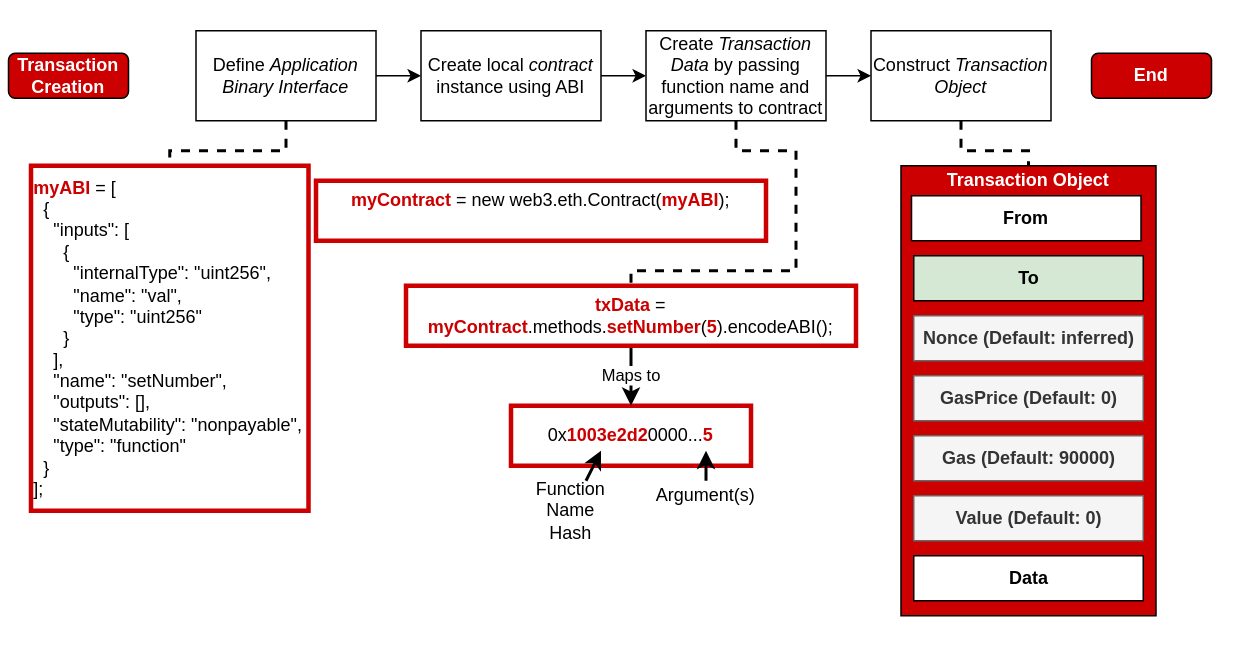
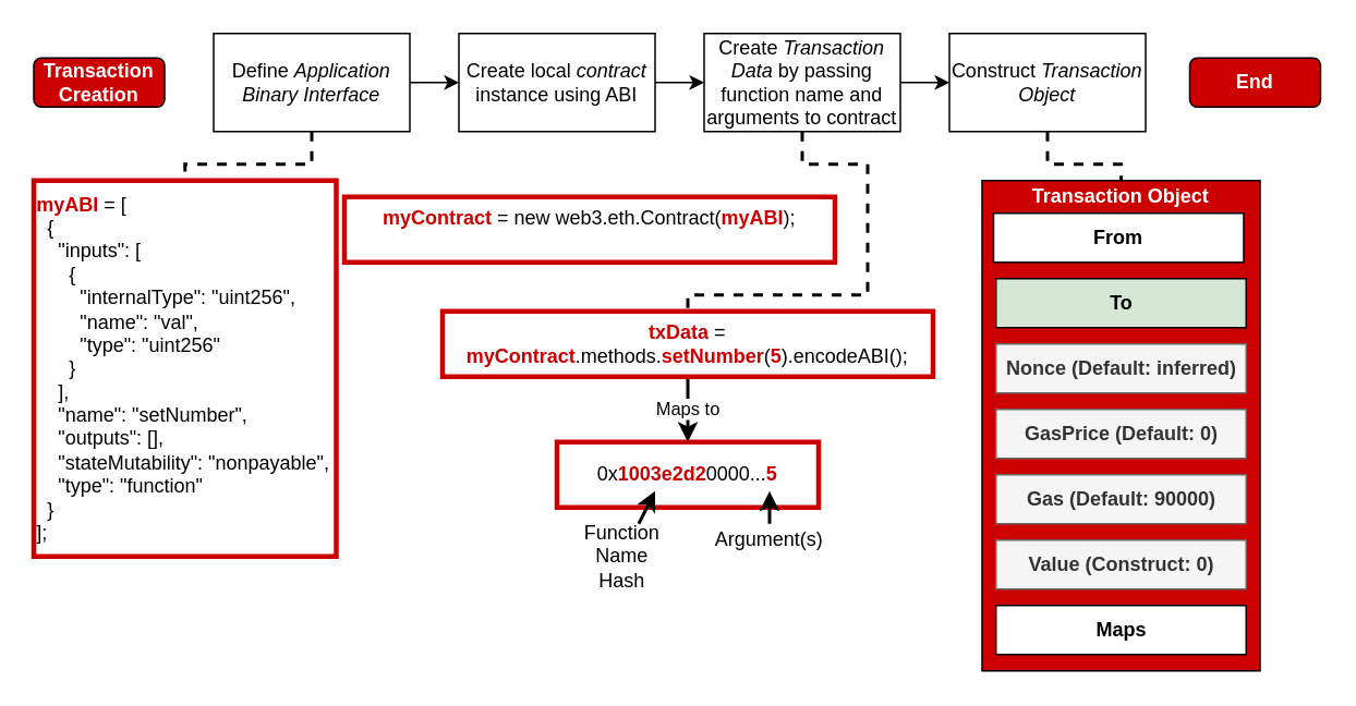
  <mxCell id="0" />
  <mxCell id="1" parent="0" />
- <mxCell id="2" value="Transaction Creation" style="rounded=1;whiteSpace=wrap;html=1;fontStyle=1;fillColor=#CC0000;fontColor=#FFFFFF;" vertex="1" parent="1"><mxGeometry x="5" y="35" width="80" height="30" as="geometry" /></mxCell>
+ <mxCell id="2" value="Transaction Creation" style="rounded=1;whiteSpace=wrap;html=1;fontStyle=1;fillColor=#CC0000;fontColor=#FFFFFF;" vertex="1" parent="1"><mxGeometry x="20" y="35" width="80" height="30" as="geometry" /></mxCell>
  <mxCell id="3" style="edgeStyle=orthogonalEdgeStyle;rounded=0;orthogonalLoop=1;jettySize=auto;html=1;exitX=0.5;exitY=1;exitDx=0;exitDy=0;entryX=0.5;entryY=0;entryDx=0;entryDy=0;fontColor=#FFFFFF;endArrow=none;endFill=0;dashed=1;strokeWidth=2;" edge="1" parent="1" source="5" target="14"><mxGeometry relative="1" as="geometry" /></mxCell>
  <mxCell id="4" style="edgeStyle=orthogonalEdgeStyle;rounded=0;orthogonalLoop=1;jettySize=auto;html=1;exitX=1;exitY=0.5;exitDx=0;exitDy=0;entryX=0;entryY=0.5;entryDx=0;entryDy=0;endArrow=classic;endFill=1;strokeWidth=1;fontColor=#FFFFFF;" edge="1" parent="1" source="5" target="7"><mxGeometry relative="1" as="geometry" /></mxCell>
  <mxCell id="5" value="Define &lt;i&gt;Application Binary Interface&lt;/i&gt;" style="rounded=0;whiteSpace=wrap;html=1;" vertex="1" parent="1"><mxGeometry x="130" y="20" width="120" height="60" as="geometry" /></mxCell>
  <mxCell id="6" style="edgeStyle=orthogonalEdgeStyle;rounded=0;orthogonalLoop=1;jettySize=auto;html=1;exitX=1;exitY=0.5;exitDx=0;exitDy=0;entryX=0;entryY=0.5;entryDx=0;entryDy=0;endArrow=classic;endFill=1;strokeWidth=1;fontColor=#FFFFFF;" edge="1" parent="1" source="7" target="10"><mxGeometry relative="1" as="geometry" /></mxCell>
  <mxCell id="7" value="Create local &lt;i&gt;contract &lt;/i&gt;instance using ABI" style="rounded=0;whiteSpace=wrap;html=1;" vertex="1" parent="1"><mxGeometry x="280" y="20" width="120" height="60" as="geometry" /></mxCell>
  <mxCell id="8" style="edgeStyle=orthogonalEdgeStyle;rounded=0;orthogonalLoop=1;jettySize=auto;html=1;exitX=0.5;exitY=1;exitDx=0;exitDy=0;entryX=0.5;entryY=0;entryDx=0;entryDy=0;dashed=1;endArrow=none;endFill=0;strokeWidth=2;fontColor=#FFFFFF;" edge="1" parent="1" source="10" target="18"><mxGeometry relative="1" as="geometry"><Array as="points"><mxPoint x="490" y="100" /><mxPoint x="530" y="100" /><mxPoint x="530" y="180" /><mxPoint x="420" y="180" /></Array></mxGeometry></mxCell>
  <mxCell id="9" style="edgeStyle=orthogonalEdgeStyle;rounded=0;orthogonalLoop=1;jettySize=auto;html=1;exitX=1;exitY=0.5;exitDx=0;exitDy=0;entryX=0;entryY=0.5;entryDx=0;entryDy=0;endArrow=classic;endFill=1;strokeWidth=1;fontColor=#FFFFFF;" edge="1" parent="1" source="10" target="12"><mxGeometry relative="1" as="geometry" /></mxCell>
  <mxCell id="10" value="Create &lt;i&gt;Transaction Data&lt;/i&gt; by passing function name and arguments to contract" style="rounded=0;whiteSpace=wrap;html=1;" vertex="1" parent="1"><mxGeometry x="430" y="20" width="120" height="60" as="geometry" /></mxCell>
  <mxCell id="11" style="edgeStyle=orthogonalEdgeStyle;rounded=0;orthogonalLoop=1;jettySize=auto;html=1;exitX=0.5;exitY=1;exitDx=0;exitDy=0;entryX=0.5;entryY=0;entryDx=0;entryDy=0;endArrow=none;endFill=0;strokeWidth=2;fontColor=#FFFFFF;dashed=1;" edge="1" parent="1" source="12" target="15"><mxGeometry relative="1" as="geometry" /></mxCell>
  <mxCell id="12" value="Construct &lt;i&gt;Transaction Object&lt;/i&gt;" style="rounded=0;whiteSpace=wrap;html=1;" vertex="1" parent="1"><mxGeometry x="580" y="20" width="120" height="60" as="geometry" /></mxCell>
  <mxCell id="13" value="End" style="rounded=1;whiteSpace=wrap;html=1;fontStyle=1;fillColor=#CC0000;fontColor=#FFFFFF;" vertex="1" parent="1"><mxGeometry x="727" y="35" width="80" height="30" as="geometry" /></mxCell>
  <mxCell id="14" value="&lt;div&gt;&lt;b&gt;&lt;font color=&quot;#cc0000&quot;&gt;myABI&lt;/font&gt;&lt;/b&gt;&lt;font color=&quot;#000000&quot;&gt; = [&lt;/font&gt;&lt;/div&gt;&lt;div&gt;&lt;font color=&quot;#000000&quot;&gt;&lt;span&gt;&lt;/span&gt;&amp;nbsp; {&lt;/font&gt;&lt;/div&gt;&lt;div&gt;&lt;font color=&quot;#000000&quot;&gt;&lt;span&gt;&lt;/span&gt;&amp;nbsp; &amp;nbsp; &quot;inputs&quot;: [&lt;/font&gt;&lt;/div&gt;&lt;div&gt;&lt;font color=&quot;#000000&quot;&gt;&lt;span&gt;&lt;/span&gt;&amp;nbsp; &amp;nbsp; &amp;nbsp; {&lt;/font&gt;&lt;/div&gt;&lt;div&gt;&lt;font color=&quot;#000000&quot;&gt;&lt;span&gt;&lt;/span&gt;&amp;nbsp; &amp;nbsp; &amp;nbsp; &amp;nbsp; &quot;internalType&quot;: &quot;uint256&quot;,&lt;/font&gt;&lt;/div&gt;&lt;div&gt;&lt;font color=&quot;#000000&quot;&gt;&lt;span&gt;&lt;/span&gt;&amp;nbsp; &amp;nbsp; &amp;nbsp; &amp;nbsp; &quot;name&quot;: &quot;val&quot;,&lt;/font&gt;&lt;/div&gt;&lt;div&gt;&lt;font color=&quot;#000000&quot;&gt;&lt;span&gt;&lt;/span&gt;&amp;nbsp; &amp;nbsp; &amp;nbsp; &amp;nbsp; &quot;type&quot;: &quot;uint256&quot;&lt;/font&gt;&lt;/div&gt;&lt;div&gt;&lt;font color=&quot;#000000&quot;&gt;&lt;span&gt;&lt;/span&gt;&amp;nbsp; &amp;nbsp; &amp;nbsp; }&lt;/font&gt;&lt;/div&gt;&lt;div&gt;&lt;font color=&quot;#000000&quot;&gt;&lt;span&gt;&lt;/span&gt;&amp;nbsp; &amp;nbsp; ],&lt;/font&gt;&lt;/div&gt;&lt;div&gt;&lt;font color=&quot;#000000&quot;&gt;&lt;span&gt;&lt;/span&gt;&amp;nbsp; &amp;nbsp; &quot;name&quot;: &quot;setNumber&quot;,&lt;/font&gt;&lt;/div&gt;&lt;div&gt;&lt;font color=&quot;#000000&quot;&gt;&lt;span&gt;&lt;/span&gt;&amp;nbsp; &amp;nbsp; &quot;outputs&quot;: [],&lt;/font&gt;&lt;/div&gt;&lt;div&gt;&lt;font color=&quot;#000000&quot;&gt;&lt;span&gt;&lt;/span&gt;&amp;nbsp; &amp;nbsp; &quot;stateMutability&quot;: &quot;nonpayable&quot;,&lt;/font&gt;&lt;/div&gt;&lt;div&gt;&lt;font color=&quot;#000000&quot;&gt;&lt;span&gt;&lt;/span&gt;&amp;nbsp; &amp;nbsp; &quot;type&quot;: &quot;function&quot;&lt;/font&gt;&lt;/div&gt;&lt;div&gt;&lt;font color=&quot;#000000&quot;&gt;&lt;span&gt;&lt;/span&gt;&amp;nbsp; }&lt;/font&gt;&lt;/div&gt;&lt;div&gt;&lt;font color=&quot;#000000&quot;&gt;];&lt;/font&gt;&lt;/div&gt;" style="rounded=0;whiteSpace=wrap;html=1;fontColor=#FFFFFF;strokeColor=#CC0000;strokeWidth=3;fillColor=none;align=left;" vertex="1" parent="1"><mxGeometry x="20" y="110" width="185" height="230" as="geometry" /></mxCell>
  <mxCell id="15" value="" style="rounded=0;whiteSpace=wrap;html=1;fillColor=#CC0000;fontColor=#FFFFFF;" vertex="1" parent="1"><mxGeometry x="600" y="110" width="170" height="300" as="geometry" /></mxCell>
  <mxCell id="16" value="&lt;font color=&quot;#000000&quot;&gt;0x&lt;/font&gt;&lt;b&gt;&lt;font color=&quot;#cc0000&quot;&gt;1003e2d2&lt;/font&gt;&lt;/b&gt;&lt;font color=&quot;#000000&quot;&gt;0000...&lt;/font&gt;&lt;b&gt;&lt;font color=&quot;#cc0000&quot;&gt;5&lt;/font&gt;&lt;/b&gt;" style="rounded=0;whiteSpace=wrap;html=1;fontColor=#FFFFFF;strokeColor=#CC0000;strokeWidth=3;fillColor=none;align=center;" vertex="1" parent="1"><mxGeometry x="340" y="270" width="160" height="40" as="geometry" /></mxCell>
  <mxCell id="17" value="&lt;font color=&quot;#000000&quot;&gt;Maps to&lt;/font&gt;" style="edgeStyle=orthogonalEdgeStyle;rounded=0;orthogonalLoop=1;jettySize=auto;html=1;exitX=0.5;exitY=1;exitDx=0;exitDy=0;entryX=0.5;entryY=0;entryDx=0;entryDy=0;endArrow=classic;endFill=1;strokeWidth=2;fontColor=#FFFFFF;" edge="1" parent="1" source="18" target="16"><mxGeometry relative="1" as="geometry" /></mxCell>
  <mxCell id="18" value="&lt;b&gt;&lt;font color=&quot;#cc0000&quot;&gt;txData &lt;/font&gt;&lt;/b&gt;&lt;font color=&quot;#000000&quot;&gt;= &lt;/font&gt;&lt;b&gt;&lt;font color=&quot;#cc0000&quot;&gt;myContract&lt;/font&gt;&lt;/b&gt;&lt;font color=&quot;#000000&quot;&gt;.methods.&lt;/font&gt;&lt;b&gt;&lt;font color=&quot;#cc0000&quot;&gt;setNumber&lt;/font&gt;&lt;/b&gt;&lt;font color=&quot;#000000&quot;&gt;(&lt;/font&gt;&lt;b&gt;&lt;font color=&quot;#cc0000&quot;&gt;5&lt;/font&gt;&lt;/b&gt;&lt;font color=&quot;#000000&quot;&gt;).encodeABI();&lt;/font&gt;" style="rounded=0;whiteSpace=wrap;html=1;fontColor=#FFFFFF;strokeColor=#CC0000;strokeWidth=3;fillColor=none;align=center;" vertex="1" parent="1"><mxGeometry x="270" y="190" width="300" height="40" as="geometry" /></mxCell>
  <mxCell id="19" value="&lt;div&gt;&lt;b&gt;&lt;font color=&quot;#cc0000&quot;&gt;myContract &lt;/font&gt;&lt;/b&gt;&lt;font color=&quot;#000000&quot;&gt;= new web3.eth.Contract(&lt;/font&gt;&lt;b&gt;&lt;font color=&quot;#cc0000&quot;&gt;myABI&lt;/font&gt;&lt;/b&gt;&lt;font color=&quot;#000000&quot;&gt;);&lt;/font&gt;&lt;/div&gt;&lt;div&gt;&lt;br&gt;&lt;/div&gt;" style="rounded=0;whiteSpace=wrap;html=1;fontColor=#FFFFFF;strokeColor=#CC0000;strokeWidth=3;fillColor=none;align=center;" vertex="1" parent="1"><mxGeometry x="210" y="120" width="300" height="40" as="geometry" /></mxCell>
  <mxCell id="20" value="" style="endArrow=classic;html=1;strokeWidth=2;fontColor=#FFFFFF;" edge="1" parent="1"><mxGeometry width="50" height="50" relative="1" as="geometry"><mxPoint x="390" y="320" as="sourcePoint" /><mxPoint x="400" y="300" as="targetPoint" /></mxGeometry></mxCell>
  <mxCell id="21" value="&lt;font color=&quot;#000000&quot;&gt;Function Name Hash&lt;/font&gt;" style="text;html=1;strokeColor=none;fillColor=none;align=center;verticalAlign=middle;whiteSpace=wrap;rounded=0;fontColor=#FFFFFF;" vertex="1" parent="1"><mxGeometry x="360" y="330" width="40" height="20" as="geometry" /></mxCell>
  <mxCell id="22" value="&lt;font color=&quot;#000000&quot;&gt;Argument(s)&lt;/font&gt;" style="text;html=1;strokeColor=none;fillColor=none;align=center;verticalAlign=middle;whiteSpace=wrap;rounded=0;fontColor=#FFFFFF;" vertex="1" parent="1"><mxGeometry x="450" y="320" width="40" height="20" as="geometry" /></mxCell>
  <mxCell id="23" value="" style="endArrow=classic;html=1;strokeWidth=2;fontColor=#FFFFFF;" edge="1" parent="1"><mxGeometry width="50" height="50" relative="1" as="geometry"><mxPoint x="470" y="320" as="sourcePoint" /><mxPoint x="470" y="300" as="targetPoint" /></mxGeometry></mxCell>
  <mxCell id="24" value="&lt;b&gt;Transaction Object&lt;/b&gt;" style="text;html=1;strokeColor=none;fillColor=none;align=center;verticalAlign=middle;whiteSpace=wrap;rounded=0;fontColor=#FFFFFF;" vertex="1" parent="1"><mxGeometry x="600" y="110" width="170" height="20" as="geometry" /></mxCell>
  <mxCell id="25" value="&lt;b&gt;From&lt;/b&gt;" style="rounded=0;whiteSpace=wrap;html=1;strokeWidth=1;align=center;" vertex="1" parent="1"><mxGeometry x="607" y="130" width="153" height="30" as="geometry" /></mxCell>
  <mxCell id="26" value="&lt;b&gt;To&lt;/b&gt;" style="rounded=0;whiteSpace=wrap;html=1;strokeWidth=1;align=center;fillColor=#d5e8d4;" vertex="1" parent="1"><mxGeometry x="608.5" y="170" width="153" height="30" as="geometry" /></mxCell>
  <mxCell id="27" value="&lt;b&gt;Nonce (Default: inferred)&lt;/b&gt;" style="rounded=0;whiteSpace=wrap;html=1;strokeWidth=1;align=center;fillColor=#f5f5f5;strokeColor=#666666;fontColor=#333333;" vertex="1" parent="1"><mxGeometry x="608.5" y="210" width="153" height="30" as="geometry" /></mxCell>
  <mxCell id="28" value="&lt;b&gt;GasPrice (Default: 0)&lt;/b&gt;" style="rounded=0;whiteSpace=wrap;html=1;strokeWidth=1;align=center;fillColor=#f5f5f5;strokeColor=#666666;fontColor=#333333;" vertex="1" parent="1"><mxGeometry x="608.5" y="250" width="153" height="30" as="geometry" /></mxCell>
  <mxCell id="29" value="&lt;b&gt;Gas (Default: 90000)&lt;/b&gt;" style="rounded=0;whiteSpace=wrap;html=1;strokeWidth=1;align=center;fillColor=#f5f5f5;strokeColor=#666666;fontColor=#333333;" vertex="1" parent="1"><mxGeometry x="608.5" y="290" width="153" height="30" as="geometry" /></mxCell>
- <mxCell id="30" value="&lt;b&gt;Value (Default: 0)&lt;/b&gt;" style="rounded=0;whiteSpace=wrap;html=1;strokeWidth=1;align=center;fillColor=#f5f5f5;strokeColor=#666666;fontColor=#333333;" vertex="1" parent="1"><mxGeometry x="608.5" y="330" width="153" height="30" as="geometry" /></mxCell>
- <mxCell id="31" value="&lt;b&gt;Data&lt;/b&gt;" style="rounded=0;whiteSpace=wrap;html=1;strokeWidth=1;align=center;" vertex="1" parent="1"><mxGeometry x="608.5" y="370" width="153" height="30" as="geometry" /></mxCell>
+ <mxCell id="30" value="&lt;b&gt;Value (Construct: 0)&lt;/b&gt;" style="rounded=0;whiteSpace=wrap;html=1;strokeWidth=1;align=center;fillColor=#f5f5f5;strokeColor=#666666;fontColor=#333333;" vertex="1" parent="1"><mxGeometry x="608.5" y="330" width="153" height="30" as="geometry" /></mxCell>
+ <mxCell id="31" value="&lt;b&gt;Maps&lt;/b&gt;" style="rounded=0;whiteSpace=wrap;html=1;strokeWidth=1;align=center;" vertex="1" parent="1"><mxGeometry x="608.5" y="370" width="153" height="30" as="geometry" /></mxCell>
